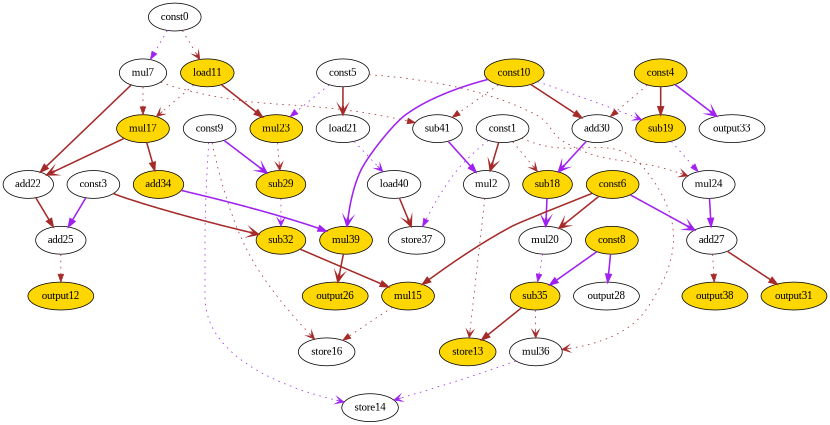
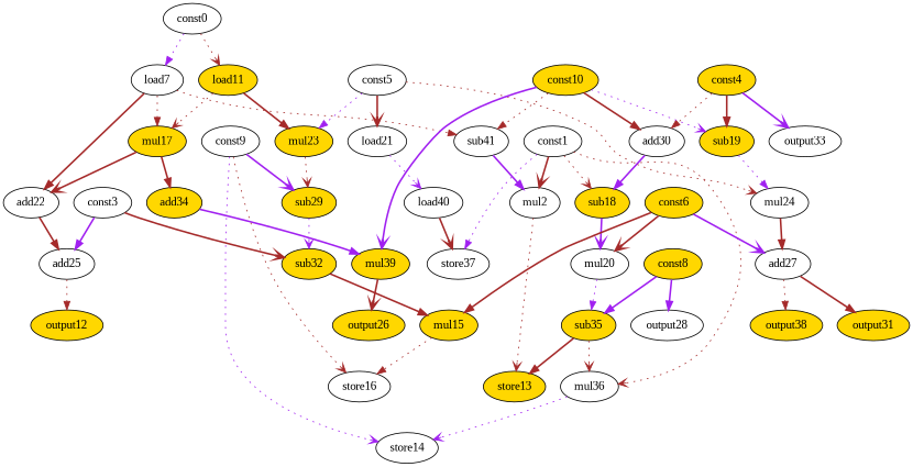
  digraph {
    fontname="Liberation Serif"
    node [fillcolor=white fontname="Liberation Serif" opcode=const style=filled]
    edge [arrowhead=normal color=brown fontname="Liberation Serif" operand=0 style=bold]
-   load7 [opcode=load label=mul7]
+   load7 [opcode=load]
    const0
    load11 [fillcolor=gold opcode=load]
    mul17 [fillcolor=gold opcode=mul]
    add22 [opcode=add]
    sub41 [opcode=sub]
    mul23 [fillcolor=gold opcode=mul]
    mul2 [opcode=mul]
    const1
    sub18 [fillcolor=gold opcode=sub]
    mul36 [opcode=mul]
    store37 [opcode=store]
    store13 [fillcolor=gold opcode=store]
    mul20 [opcode=mul]
    store14 [opcode=store]
    add25 [opcode=add]
    const3
    sub32 [fillcolor=gold opcode=sub]
    output12 [fillcolor=gold opcode=output]
    mul15 [fillcolor=gold opcode=mul]
    const4 [fillcolor=gold]
    sub19 [fillcolor=gold opcode=sub]
    add30 [opcode=add]
    output33 [opcode=output]
    mul24 [opcode=mul]
    load21 [opcode=load]
    const5
    load40 [opcode=load]
    sub29 [fillcolor=gold opcode=sub]
    add27 [opcode=add]
    const6 [fillcolor=gold]
    store16 [opcode=store]
    sub35 [fillcolor=gold opcode=sub]
    output31 [fillcolor=gold opcode=output]
    output38 [fillcolor=gold opcode=output]
    add34 [fillcolor=gold opcode=add]
    const8 [fillcolor=gold]
    output28 [opcode=output]
    mul39 [fillcolor=gold opcode=mul]
    const9
    const10 [fillcolor=gold]
    output26 [fillcolor=gold opcode=output]
    load7 -> mul17 [operand=1 style=dotted]
    load7 -> add22 [operand=1]
    load7 -> sub41 [operand=1 style=dotted]
    const0 -> load7 [color=purple style=dotted]
    const0 -> load11 [arrowhead=vee style=dotted]
    load11 -> mul17 [arrowhead=vee style=dotted]
    load11 -> mul23
    mul17 -> add22 [arrowhead=vee]
    mul17 -> add34 [operand=1]
    add22 -> add25 [operand=1]
    sub41 -> mul2 [color=purple]
    mul23 -> sub29 [arrowhead=vee operand=1 style=dotted]
    mul2 -> store13 [arrowhead=vee style=dotted]
    const1 -> mul2 [arrowhead=vee operand=1]
    const1 -> sub18 [arrowhead=vee style=dotted]
    const1 -> mul36 [arrowhead=vee style=dotted]
    const1 -> store37 [color=purple operand=1 style=dotted]
    sub18 -> mul20 [arrowhead=vee color=purple]
    mul36 -> store14 [arrowhead=vee color=purple operand=1 style=dotted]
    mul20 -> sub35 [color=purple operand=1 style=dotted]
    add25 -> output12 [style=dotted]
    const3 -> add25 [color=purple]
    const3 -> sub32 [arrowhead=vee]
    sub32 -> mul15
    mul15 -> store16 [operand=1 style=dotted]
    const4 -> sub19 [operand=1]
    const4 -> add30 [operand=1 style=dotted]
    const4 -> output33 [arrowhead=vee color=purple]
    sub19 -> mul24 [color=purple style=dotted]
-   add30 -> sub18 [arrowhead=vee color=purple operand=1]
-   mul24 -> add27 [color=purple]
+   add30 -> sub18 [color=purple operand=1]
+   mul24 -> add27
    load21 -> load40 [arrowhead=vee color=purple style=dotted]
    const5 -> mul23 [color=purple operand=1 style=dotted]
    const5 -> mul24 [arrowhead=vee operand=1 style=dotted]
    const5 -> load21 [arrowhead=vee]
    load40 -> store37 [arrowhead=vee]
    sub29 -> sub32 [arrowhead=vee color=purple operand=1 style=dotted]
    add27 -> output31
    add27 -> output38 [style=dotted]
    const6 -> mul20 [arrowhead=vee operand=1]
    const6 -> mul15 [operand=1]
    const6 -> add27 [arrowhead=vee color=purple operand=1]
    sub35 -> mul36 [arrowhead=vee operand=1 style=dotted]
    sub35 -> store13 [operand=1]
    add34 -> mul39 [color=purple operand=1]
    const8 -> sub35 [color=purple]
    const8 -> output28 [color=purple]
    mul39 -> output26 [arrowhead=vee]
    const9 -> store14 [arrowhead=vee color=purple style=dotted]
    const9 -> sub29 [arrowhead=vee color=purple]
    const9 -> store16 [arrowhead=vee style=dotted]
    const10 -> sub41 [style=dotted]
    const10 -> sub19 [arrowhead=vee color=purple style=dotted]
    const10 -> add30
    const10 -> mul39 [arrowhead=vee color=purple]
  }
